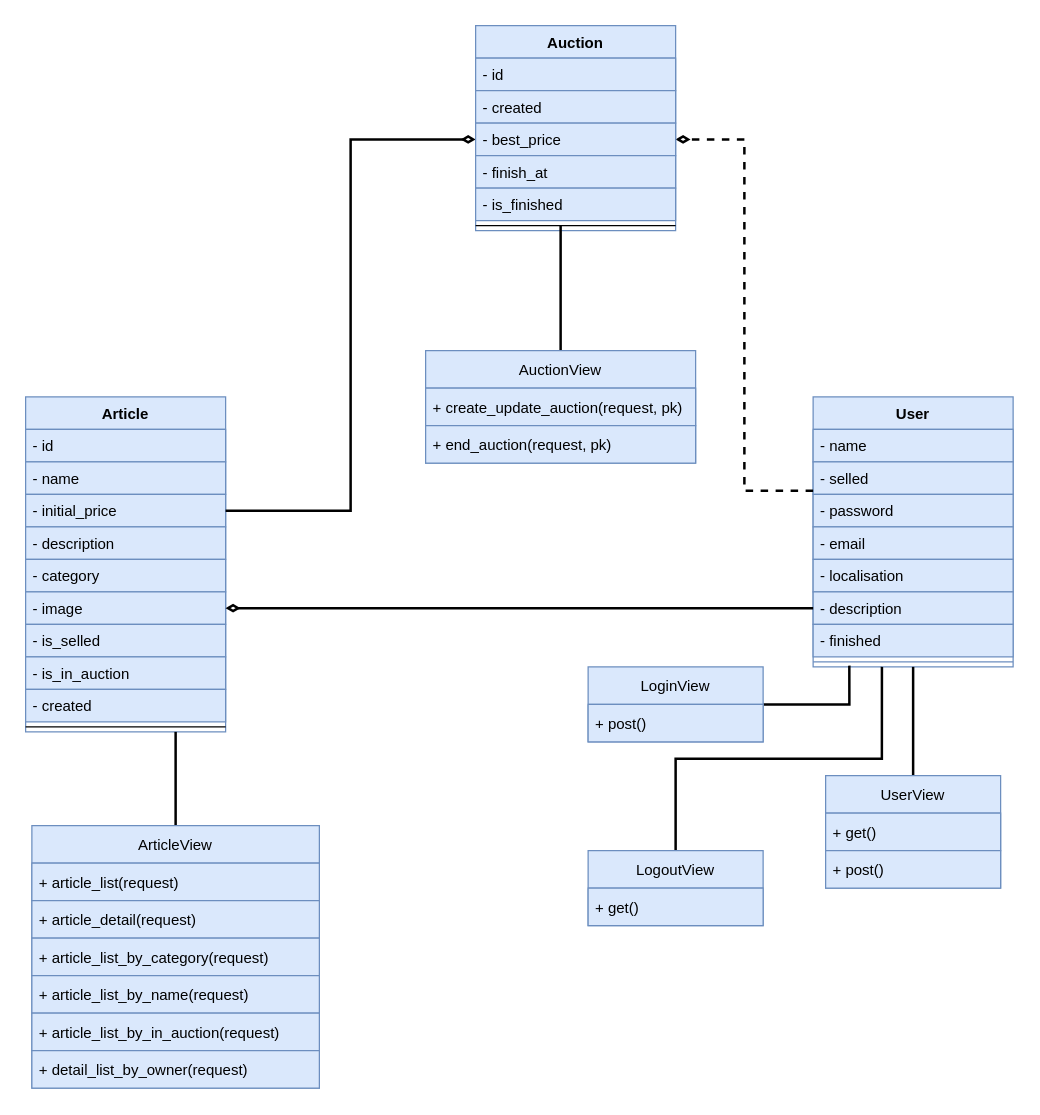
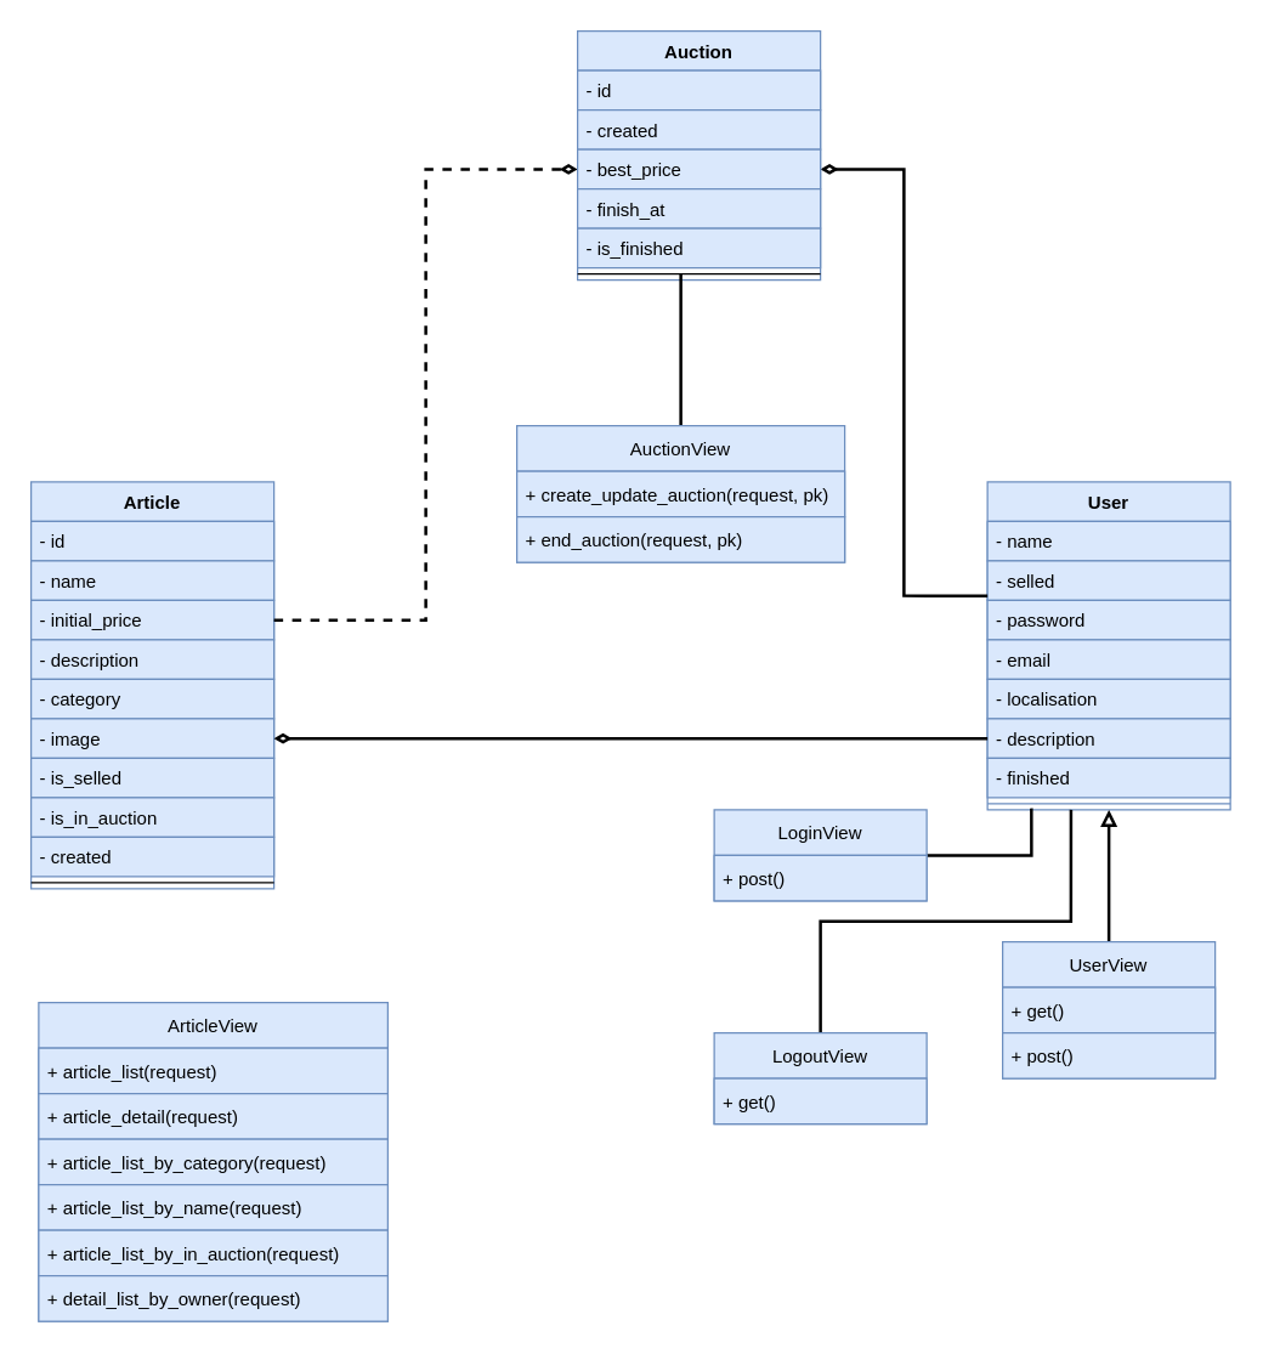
  <mxCell id="0" />
  <mxCell id="1" parent="0" />
  <mxCell id="2" value="User" style="swimlane;fontStyle=1;align=center;verticalAlign=top;childLayout=stackLayout;horizontal=1;startSize=26;horizontalStack=0;resizeParent=1;resizeParentMax=0;resizeLast=0;collapsible=1;marginBottom=0;fillColor=#dae8fc;strokeColor=#6c8ebf;" parent="1" vertex="1"><mxGeometry x="650" y="317" width="160" height="216" as="geometry" /></mxCell>
  <mxCell id="3" value="- name" style="text;strokeColor=#6c8ebf;fillColor=#dae8fc;align=left;verticalAlign=top;spacingLeft=4;spacingRight=4;overflow=hidden;rotatable=0;points=[[0,0.5],[1,0.5]];portConstraint=eastwest;" parent="2" vertex="1"><mxGeometry y="26" width="160" height="26" as="geometry" /></mxCell>
  <mxCell id="4" value="- selled" style="text;strokeColor=#6c8ebf;fillColor=#dae8fc;align=left;verticalAlign=top;spacingLeft=4;spacingRight=4;overflow=hidden;rotatable=0;points=[[0,0.5],[1,0.5]];portConstraint=eastwest;" parent="2" vertex="1"><mxGeometry y="52" width="160" height="26" as="geometry" /></mxCell>
  <mxCell id="5" value="- password" style="text;strokeColor=#6c8ebf;fillColor=#dae8fc;align=left;verticalAlign=top;spacingLeft=4;spacingRight=4;overflow=hidden;rotatable=0;points=[[0,0.5],[1,0.5]];portConstraint=eastwest;" parent="2" vertex="1"><mxGeometry y="78" width="160" height="26" as="geometry" /></mxCell>
  <mxCell id="6" value="- email" style="text;strokeColor=#6c8ebf;fillColor=#dae8fc;align=left;verticalAlign=top;spacingLeft=4;spacingRight=4;overflow=hidden;rotatable=0;points=[[0,0.5],[1,0.5]];portConstraint=eastwest;" parent="2" vertex="1"><mxGeometry y="104" width="160" height="26" as="geometry" /></mxCell>
  <mxCell id="7" value="- localisation" style="text;strokeColor=#6c8ebf;fillColor=#dae8fc;align=left;verticalAlign=top;spacingLeft=4;spacingRight=4;overflow=hidden;rotatable=0;points=[[0,0.5],[1,0.5]];portConstraint=eastwest;" parent="2" vertex="1"><mxGeometry y="130" width="160" height="26" as="geometry" /></mxCell>
  <mxCell id="8" value="- description" style="text;strokeColor=#6c8ebf;fillColor=#dae8fc;align=left;verticalAlign=top;spacingLeft=4;spacingRight=4;overflow=hidden;rotatable=0;points=[[0,0.5],[1,0.5]];portConstraint=eastwest;" parent="2" vertex="1"><mxGeometry y="156" width="160" height="26" as="geometry" /></mxCell>
  <mxCell id="9" value="- finished" style="text;strokeColor=#6c8ebf;fillColor=#dae8fc;align=left;verticalAlign=top;spacingLeft=4;spacingRight=4;overflow=hidden;rotatable=0;points=[[0,0.5],[1,0.5]];portConstraint=eastwest;" parent="2" vertex="1"><mxGeometry y="182" width="160" height="26" as="geometry" /></mxCell>
  <mxCell id="10" value="" style="line;strokeWidth=1;fillColor=#dae8fc;align=left;verticalAlign=middle;spacingTop=-1;spacingLeft=3;spacingRight=3;rotatable=0;labelPosition=right;points=[];portConstraint=eastwest;strokeColor=#6c8ebf;" parent="2" vertex="1"><mxGeometry y="208" width="160" height="8" as="geometry" /></mxCell>
  <mxCell id="11" value="Article" style="swimlane;fontStyle=1;align=center;verticalAlign=top;childLayout=stackLayout;horizontal=1;startSize=26;horizontalStack=0;resizeParent=1;resizeParentMax=0;resizeLast=0;collapsible=1;marginBottom=0;fillColor=#dae8fc;strokeColor=#6c8ebf;" parent="1" vertex="1"><mxGeometry x="20" y="317" width="160" height="268" as="geometry" /></mxCell>
  <mxCell id="12" value="- id" style="text;strokeColor=#6c8ebf;fillColor=#dae8fc;align=left;verticalAlign=top;spacingLeft=4;spacingRight=4;overflow=hidden;rotatable=0;points=[[0,0.5],[1,0.5]];portConstraint=eastwest;" parent="11" vertex="1"><mxGeometry y="26" width="160" height="26" as="geometry" /></mxCell>
  <mxCell id="13" value="- name" style="text;strokeColor=#6c8ebf;fillColor=#dae8fc;align=left;verticalAlign=top;spacingLeft=4;spacingRight=4;overflow=hidden;rotatable=0;points=[[0,0.5],[1,0.5]];portConstraint=eastwest;" parent="11" vertex="1"><mxGeometry y="52" width="160" height="26" as="geometry" /></mxCell>
  <mxCell id="14" value="- initial_price" style="text;strokeColor=#6c8ebf;fillColor=#dae8fc;align=left;verticalAlign=top;spacingLeft=4;spacingRight=4;overflow=hidden;rotatable=0;points=[[0,0.5],[1,0.5]];portConstraint=eastwest;" parent="11" vertex="1"><mxGeometry y="78" width="160" height="26" as="geometry" /></mxCell>
  <mxCell id="15" value="- description" style="text;strokeColor=#6c8ebf;fillColor=#dae8fc;align=left;verticalAlign=top;spacingLeft=4;spacingRight=4;overflow=hidden;rotatable=0;points=[[0,0.5],[1,0.5]];portConstraint=eastwest;" parent="11" vertex="1"><mxGeometry y="104" width="160" height="26" as="geometry" /></mxCell>
  <mxCell id="16" value="- category" style="text;strokeColor=#6c8ebf;fillColor=#dae8fc;align=left;verticalAlign=top;spacingLeft=4;spacingRight=4;overflow=hidden;rotatable=0;points=[[0,0.5],[1,0.5]];portConstraint=eastwest;" parent="11" vertex="1"><mxGeometry y="130" width="160" height="26" as="geometry" /></mxCell>
  <mxCell id="17" value="- image" style="text;strokeColor=#6c8ebf;fillColor=#dae8fc;align=left;verticalAlign=top;spacingLeft=4;spacingRight=4;overflow=hidden;rotatable=0;points=[[0,0.5],[1,0.5]];portConstraint=eastwest;" parent="11" vertex="1"><mxGeometry y="156" width="160" height="26" as="geometry" /></mxCell>
  <mxCell id="18" value="- is_selled" style="text;strokeColor=#6c8ebf;fillColor=#dae8fc;align=left;verticalAlign=top;spacingLeft=4;spacingRight=4;overflow=hidden;rotatable=0;points=[[0,0.5],[1,0.5]];portConstraint=eastwest;" vertex="1" parent="11"><mxGeometry y="182" width="160" height="26" as="geometry" /></mxCell>
  <mxCell id="19" value="- is_in_auction" style="text;strokeColor=#6c8ebf;fillColor=#dae8fc;align=left;verticalAlign=top;spacingLeft=4;spacingRight=4;overflow=hidden;rotatable=0;points=[[0,0.5],[1,0.5]];portConstraint=eastwest;" vertex="1" parent="11"><mxGeometry y="208" width="160" height="26" as="geometry" /></mxCell>
  <mxCell id="20" value="- created" style="text;strokeColor=#6c8ebf;fillColor=#dae8fc;align=left;verticalAlign=top;spacingLeft=4;spacingRight=4;overflow=hidden;rotatable=0;points=[[0,0.5],[1,0.5]];portConstraint=eastwest;" vertex="1" parent="11"><mxGeometry y="234" width="160" height="26" as="geometry" /></mxCell>
  <mxCell id="21" value="" style="line;strokeWidth=1;fillColor=none;align=left;verticalAlign=middle;spacingTop=-1;spacingLeft=3;spacingRight=3;rotatable=0;labelPosition=right;points=[];portConstraint=eastwest;" parent="11" vertex="1"><mxGeometry y="260" width="160" height="8" as="geometry" /></mxCell>
- <mxCell id="22" style="edgeStyle=orthogonalEdgeStyle;rounded=0;orthogonalLoop=1;jettySize=auto;html=1;entryX=0;entryY=0.5;entryDx=0;entryDy=0;endArrow=diamondThin;endFill=0;exitX=1;exitY=0.5;exitDx=0;exitDy=0;strokeWidth=2;" parent="1" source="14" target="27" edge="1"><mxGeometry relative="1" as="geometry"><mxPoint x="330" y="224" as="targetPoint" /></mxGeometry></mxCell>
- <mxCell id="23" style="edgeStyle=orthogonalEdgeStyle;rounded=0;orthogonalLoop=1;jettySize=auto;html=1;entryX=1;entryY=0.5;entryDx=0;entryDy=0;endArrow=diamondThin;endFill=0;exitX=0;exitY=-0.115;exitDx=0;exitDy=0;exitPerimeter=0;strokeWidth=2;dashed=1;" parent="1" target="27" edge="1" source="5"><mxGeometry relative="1" as="geometry"><mxPoint x="620" y="237" as="sourcePoint" /><mxPoint x="470" y="224" as="targetPoint" /></mxGeometry></mxCell>
+ <mxCell id="22" style="edgeStyle=orthogonalEdgeStyle;rounded=0;orthogonalLoop=1;jettySize=auto;html=1;entryX=0;entryY=0.5;entryDx=0;entryDy=0;endArrow=diamondThin;endFill=0;exitX=1;exitY=0.5;exitDx=0;exitDy=0;strokeWidth=2;dashed=1;" parent="1" source="14" target="27" edge="1"><mxGeometry relative="1" as="geometry"><mxPoint x="330" y="224" as="targetPoint" /></mxGeometry></mxCell>
+ <mxCell id="23" style="edgeStyle=orthogonalEdgeStyle;rounded=0;orthogonalLoop=1;jettySize=auto;html=1;entryX=1;entryY=0.5;entryDx=0;entryDy=0;endArrow=diamondThin;endFill=0;exitX=0;exitY=-0.115;exitDx=0;exitDy=0;exitPerimeter=0;strokeWidth=2;" parent="1" target="27" edge="1" source="5"><mxGeometry relative="1" as="geometry"><mxPoint x="620" y="237" as="sourcePoint" /><mxPoint x="470" y="224" as="targetPoint" /></mxGeometry></mxCell>
  <mxCell id="24" value="Auction" style="swimlane;fontStyle=1;align=center;verticalAlign=top;childLayout=stackLayout;horizontal=1;startSize=26;horizontalStack=0;resizeParent=1;resizeParentMax=0;resizeLast=0;collapsible=1;marginBottom=0;fillColor=#dae8fc;strokeColor=#6c8ebf;" parent="1" vertex="1"><mxGeometry x="380" y="20" width="160" height="164" as="geometry" /></mxCell>
  <mxCell id="25" value="- id" style="text;strokeColor=#6c8ebf;fillColor=#dae8fc;align=left;verticalAlign=top;spacingLeft=4;spacingRight=4;overflow=hidden;rotatable=0;points=[[0,0.5],[1,0.5]];portConstraint=eastwest;" parent="24" vertex="1"><mxGeometry y="26" width="160" height="26" as="geometry" /></mxCell>
  <mxCell id="26" value="- created" style="text;strokeColor=#6c8ebf;fillColor=#dae8fc;align=left;verticalAlign=top;spacingLeft=4;spacingRight=4;overflow=hidden;rotatable=0;points=[[0,0.5],[1,0.5]];portConstraint=eastwest;" vertex="1" parent="24"><mxGeometry y="52" width="160" height="26" as="geometry" /></mxCell>
  <mxCell id="27" value="- best_price" style="text;strokeColor=#6c8ebf;fillColor=#dae8fc;align=left;verticalAlign=top;spacingLeft=4;spacingRight=4;overflow=hidden;rotatable=0;points=[[0,0.5],[1,0.5]];portConstraint=eastwest;" parent="24" vertex="1"><mxGeometry y="78" width="160" height="26" as="geometry" /></mxCell>
  <mxCell id="28" value="- finish_at" style="text;strokeColor=#6c8ebf;fillColor=#dae8fc;align=left;verticalAlign=top;spacingLeft=4;spacingRight=4;overflow=hidden;rotatable=0;points=[[0,0.5],[1,0.5]];portConstraint=eastwest;" vertex="1" parent="24"><mxGeometry y="104" width="160" height="26" as="geometry" /></mxCell>
  <mxCell id="29" value="- is_finished" style="text;strokeColor=#6c8ebf;fillColor=#dae8fc;align=left;verticalAlign=top;spacingLeft=4;spacingRight=4;overflow=hidden;rotatable=0;points=[[0,0.5],[1,0.5]];portConstraint=eastwest;" vertex="1" parent="24"><mxGeometry y="130" width="160" height="26" as="geometry" /></mxCell>
  <mxCell id="30" value="" style="line;strokeWidth=1;fillColor=none;align=left;verticalAlign=middle;spacingTop=-1;spacingLeft=3;spacingRight=3;rotatable=0;labelPosition=right;points=[];portConstraint=eastwest;" parent="24" vertex="1"><mxGeometry y="156" width="160" height="8" as="geometry" /></mxCell>
  <mxCell id="31" style="edgeStyle=orthogonalEdgeStyle;rounded=0;orthogonalLoop=1;jettySize=auto;html=1;entryX=1;entryY=0.5;entryDx=0;entryDy=0;endArrow=diamondThin;endFill=0;exitX=0;exitY=0.5;exitDx=0;exitDy=0;strokeWidth=2;" edge="1" parent="1" source="8" target="17"><mxGeometry relative="1" as="geometry"><mxPoint x="330" y="121" as="targetPoint" /><mxPoint x="230" y="241" as="sourcePoint" /></mxGeometry></mxCell>
- <mxCell id="32" style="edgeStyle=orthogonalEdgeStyle;rounded=0;orthogonalLoop=1;jettySize=auto;html=1;entryX=0.5;entryY=1;entryDx=0;entryDy=0;endArrow=none;endFill=0;strokeWidth=2;startArrow=none;startFill=0;" edge="1" parent="1" source="33" target="2"><mxGeometry relative="1" as="geometry" /></mxCell>
+ <mxCell id="32" style="edgeStyle=orthogonalEdgeStyle;rounded=0;orthogonalLoop=1;jettySize=auto;html=1;entryX=0.5;entryY=1;entryDx=0;entryDy=0;endArrow=block;endFill=0;strokeWidth=2;startArrow=none;startFill=0;" edge="1" parent="1" source="33" target="2"><mxGeometry relative="1" as="geometry" /></mxCell>
  <mxCell id="33" value="UserView" style="swimlane;fontStyle=0;childLayout=stackLayout;horizontal=1;startSize=30;horizontalStack=0;resizeParent=1;resizeParentMax=0;resizeLast=0;collapsible=1;marginBottom=0;fillColor=#dae8fc;strokeColor=#6c8ebf;" vertex="1" parent="1"><mxGeometry x="660" y="620" width="140" height="90" as="geometry" /></mxCell>
  <mxCell id="34" value="+ get()" style="text;strokeColor=#6c8ebf;fillColor=#dae8fc;align=left;verticalAlign=middle;spacingLeft=4;spacingRight=4;overflow=hidden;points=[[0,0.5],[1,0.5]];portConstraint=eastwest;rotatable=0;" vertex="1" parent="33"><mxGeometry y="30" width="140" height="30" as="geometry" /></mxCell>
  <mxCell id="35" value="+ post()" style="text;strokeColor=#6c8ebf;fillColor=#dae8fc;align=left;verticalAlign=middle;spacingLeft=4;spacingRight=4;overflow=hidden;points=[[0,0.5],[1,0.5]];portConstraint=eastwest;rotatable=0;" vertex="1" parent="33"><mxGeometry y="60" width="140" height="30" as="geometry" /></mxCell>
  <mxCell id="36" style="edgeStyle=orthogonalEdgeStyle;rounded=0;orthogonalLoop=1;jettySize=auto;html=1;entryX=0.344;entryY=1;entryDx=0;entryDy=0;entryPerimeter=0;endArrow=none;endFill=0;strokeWidth=2;startArrow=none;startFill=0;" edge="1" parent="1" source="37" target="10"><mxGeometry relative="1" as="geometry" /></mxCell>
  <mxCell id="37" value="LogoutView" style="swimlane;fontStyle=0;childLayout=stackLayout;horizontal=1;startSize=30;horizontalStack=0;resizeParent=1;resizeParentMax=0;resizeLast=0;collapsible=1;marginBottom=0;fillColor=#dae8fc;strokeColor=#6c8ebf;" vertex="1" parent="1"><mxGeometry x="470" y="680" width="140" height="60" as="geometry" /></mxCell>
  <mxCell id="38" value="+ get()" style="text;strokeColor=#6c8ebf;fillColor=#dae8fc;align=left;verticalAlign=middle;spacingLeft=4;spacingRight=4;overflow=hidden;points=[[0,0.5],[1,0.5]];portConstraint=eastwest;rotatable=0;" vertex="1" parent="37"><mxGeometry y="30" width="140" height="30" as="geometry" /></mxCell>
  <mxCell id="39" style="edgeStyle=orthogonalEdgeStyle;rounded=0;orthogonalLoop=1;jettySize=auto;html=1;entryX=0.181;entryY=0.875;entryDx=0;entryDy=0;entryPerimeter=0;endArrow=none;endFill=0;strokeWidth=2;startArrow=none;startFill=0;" edge="1" parent="1" source="40" target="10"><mxGeometry relative="1" as="geometry" /></mxCell>
  <mxCell id="40" value="LoginView" style="swimlane;fontStyle=0;childLayout=stackLayout;horizontal=1;startSize=30;horizontalStack=0;resizeParent=1;resizeParentMax=0;resizeLast=0;collapsible=1;marginBottom=0;fillColor=#dae8fc;strokeColor=#6c8ebf;" vertex="1" parent="1"><mxGeometry x="470" y="533" width="140" height="60" as="geometry" /></mxCell>
  <mxCell id="41" value="+ post()" style="text;strokeColor=#6c8ebf;fillColor=#dae8fc;align=left;verticalAlign=middle;spacingLeft=4;spacingRight=4;overflow=hidden;points=[[0,0.5],[1,0.5]];portConstraint=eastwest;rotatable=0;" vertex="1" parent="40"><mxGeometry y="30" width="140" height="30" as="geometry" /></mxCell>
- <mxCell id="42" style="edgeStyle=orthogonalEdgeStyle;rounded=0;orthogonalLoop=1;jettySize=auto;html=1;entryX=0.75;entryY=1;entryDx=0;entryDy=0;endArrow=none;endFill=0;strokeWidth=2;" edge="1" parent="1" source="43" target="11"><mxGeometry relative="1" as="geometry" /></mxCell>
  <mxCell id="43" value="ArticleView" style="swimlane;fontStyle=0;childLayout=stackLayout;horizontal=1;startSize=30;horizontalStack=0;resizeParent=1;resizeParentMax=0;resizeLast=0;collapsible=1;marginBottom=0;fillColor=#dae8fc;strokeColor=#6c8ebf;" vertex="1" parent="1"><mxGeometry x="25" y="660" width="230" height="210" as="geometry" /></mxCell>
  <mxCell id="44" value="+ article_list(request)" style="text;strokeColor=#6c8ebf;fillColor=#dae8fc;align=left;verticalAlign=middle;spacingLeft=4;spacingRight=4;overflow=hidden;points=[[0,0.5],[1,0.5]];portConstraint=eastwest;rotatable=0;" vertex="1" parent="43"><mxGeometry y="30" width="230" height="30" as="geometry" /></mxCell>
  <mxCell id="45" value="+ article_detail(request)" style="text;strokeColor=#6c8ebf;fillColor=#dae8fc;align=left;verticalAlign=middle;spacingLeft=4;spacingRight=4;overflow=hidden;points=[[0,0.5],[1,0.5]];portConstraint=eastwest;rotatable=0;" vertex="1" parent="43"><mxGeometry y="60" width="230" height="30" as="geometry" /></mxCell>
  <mxCell id="46" value="+ article_list_by_category(request)" style="text;strokeColor=#6c8ebf;fillColor=#dae8fc;align=left;verticalAlign=middle;spacingLeft=4;spacingRight=4;overflow=hidden;points=[[0,0.5],[1,0.5]];portConstraint=eastwest;rotatable=0;" vertex="1" parent="43"><mxGeometry y="90" width="230" height="30" as="geometry" /></mxCell>
  <mxCell id="47" value="+ article_list_by_name(request)" style="text;strokeColor=#6c8ebf;fillColor=#dae8fc;align=left;verticalAlign=middle;spacingLeft=4;spacingRight=4;overflow=hidden;points=[[0,0.5],[1,0.5]];portConstraint=eastwest;rotatable=0;" vertex="1" parent="43"><mxGeometry y="120" width="230" height="30" as="geometry" /></mxCell>
  <mxCell id="48" value="+ article_list_by_in_auction(request)" style="text;strokeColor=#6c8ebf;fillColor=#dae8fc;align=left;verticalAlign=middle;spacingLeft=4;spacingRight=4;overflow=hidden;points=[[0,0.5],[1,0.5]];portConstraint=eastwest;rotatable=0;" vertex="1" parent="43"><mxGeometry y="150" width="230" height="30" as="geometry" /></mxCell>
  <mxCell id="49" value="+ detail_list_by_owner(request)" style="text;strokeColor=#6c8ebf;fillColor=#dae8fc;align=left;verticalAlign=middle;spacingLeft=4;spacingRight=4;overflow=hidden;points=[[0,0.5],[1,0.5]];portConstraint=eastwest;rotatable=0;" vertex="1" parent="43"><mxGeometry y="180" width="230" height="30" as="geometry" /></mxCell>
  <mxCell id="50" style="edgeStyle=orthogonalEdgeStyle;rounded=0;orthogonalLoop=1;jettySize=auto;html=1;endArrow=none;endFill=0;strokeWidth=2;entryX=0.425;entryY=0.5;entryDx=0;entryDy=0;entryPerimeter=0;" edge="1" parent="1" source="51" target="30"><mxGeometry relative="1" as="geometry"><mxPoint x="448" y="190" as="targetPoint" /><Array as="points"><mxPoint x="448" y="200" /><mxPoint x="448" y="200" /></Array></mxGeometry></mxCell>
  <mxCell id="51" value="AuctionView" style="swimlane;fontStyle=0;childLayout=stackLayout;horizontal=1;startSize=30;horizontalStack=0;resizeParent=1;resizeParentMax=0;resizeLast=0;collapsible=1;marginBottom=0;fillColor=#dae8fc;strokeColor=#6c8ebf;" vertex="1" parent="1"><mxGeometry x="340" y="280" width="216" height="90" as="geometry" /></mxCell>
  <mxCell id="52" value="+ create_update_auction(request, pk)" style="text;strokeColor=#6c8ebf;fillColor=#dae8fc;align=left;verticalAlign=middle;spacingLeft=4;spacingRight=4;overflow=hidden;points=[[0,0.5],[1,0.5]];portConstraint=eastwest;rotatable=0;" vertex="1" parent="51"><mxGeometry y="30" width="216" height="30" as="geometry" /></mxCell>
  <mxCell id="53" value="+ end_auction(request, pk)" style="text;strokeColor=#6c8ebf;fillColor=#dae8fc;align=left;verticalAlign=middle;spacingLeft=4;spacingRight=4;overflow=hidden;points=[[0,0.5],[1,0.5]];portConstraint=eastwest;rotatable=0;" vertex="1" parent="51"><mxGeometry y="60" width="216" height="30" as="geometry" /></mxCell>
